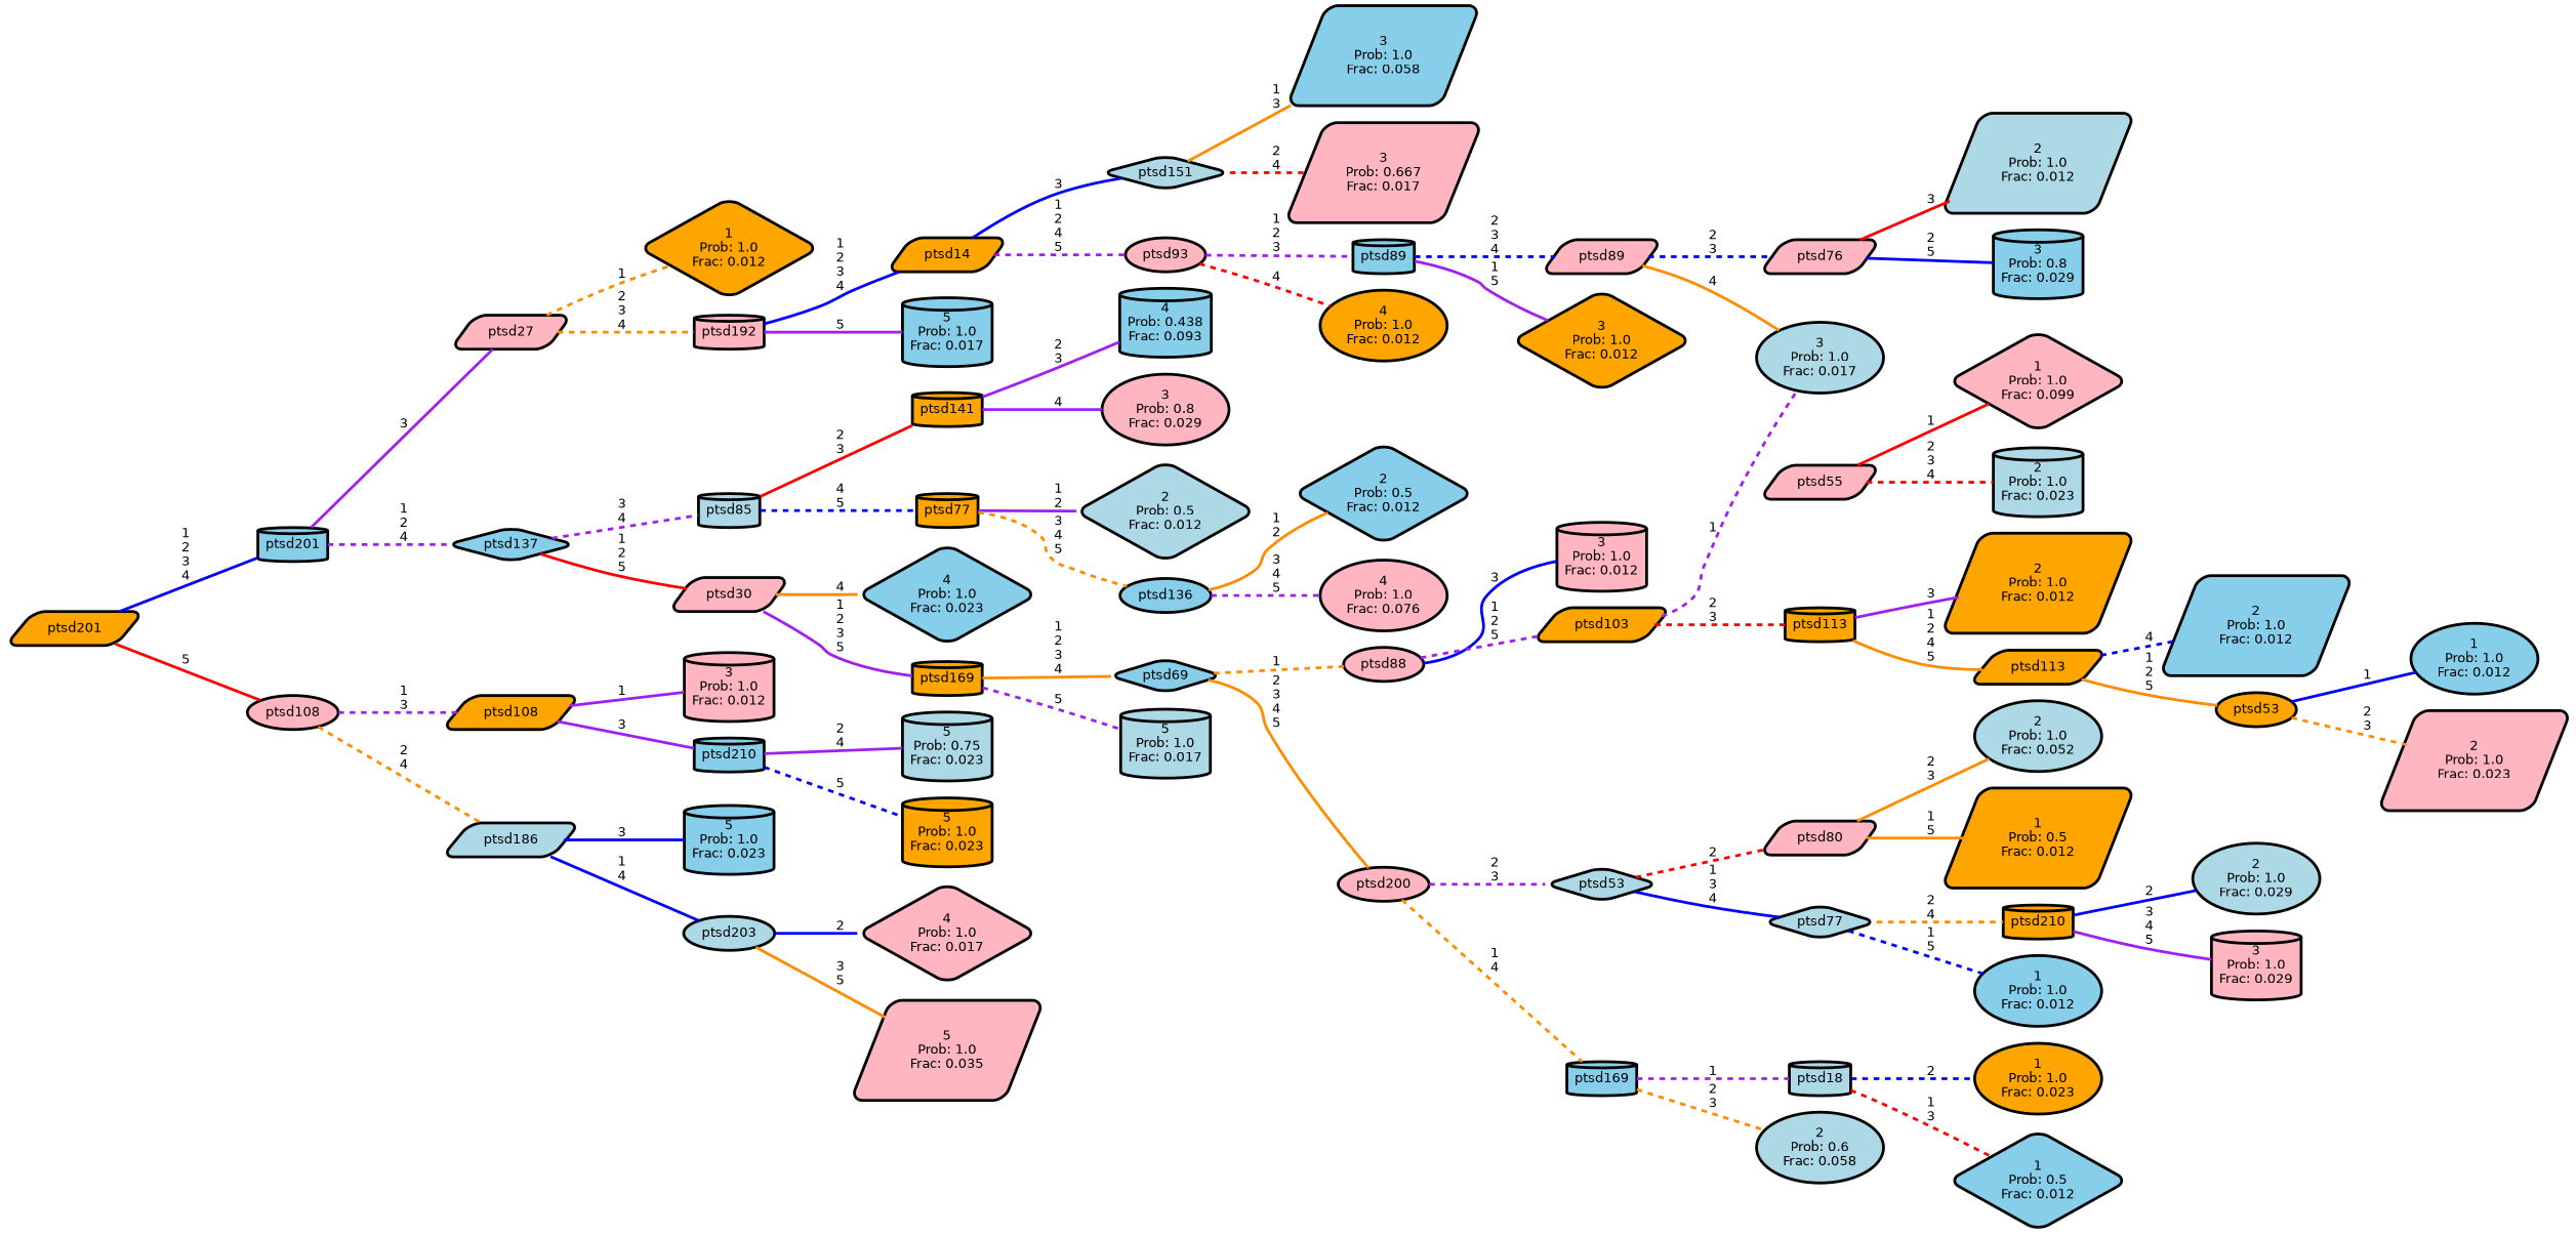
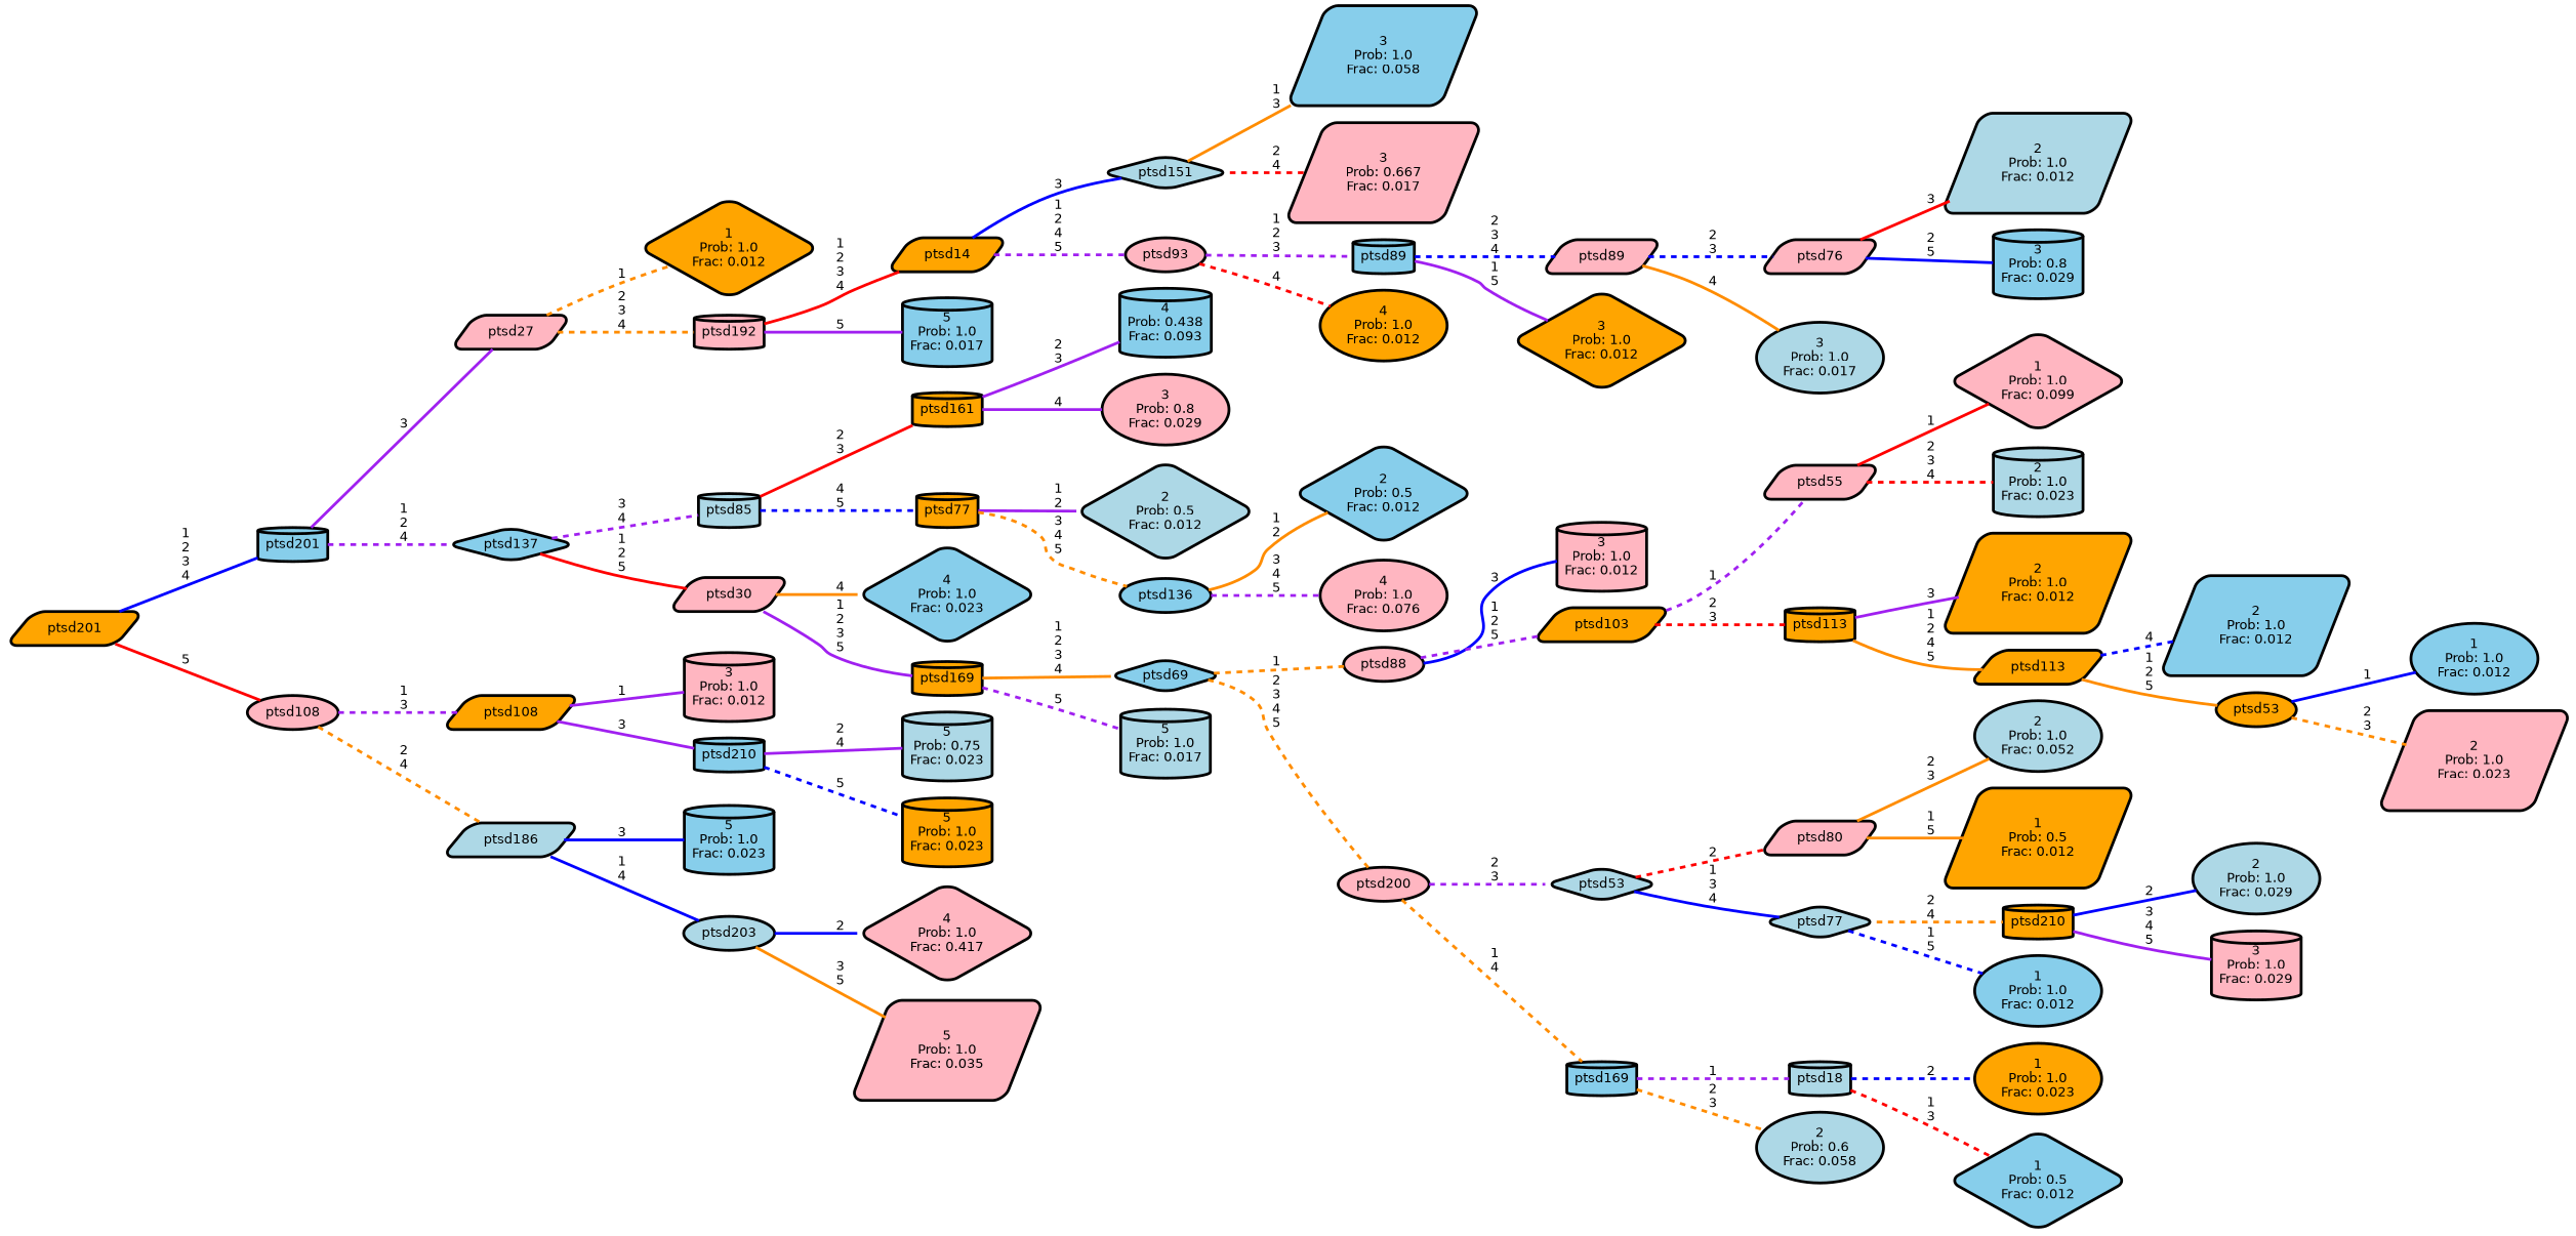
  graph {
    rankdir=LR
    ranksep="0 equally"
    splines=straight
    node [color=black fillcolor=lightpink fontcolor=black fontname=helvetica penwidth=3 shape=cylinder style="filled, rounded"]
    edge [color=purple fontname=helvetica penwidth=3 style=solid]
    n1 [fillcolor=orange label="1\nProb: 1.0\nFrac: 0.012" shape=diamond]
    n2 [label=ptsd27 shape=parallelogram]
    n3 [label=ptsd192]
    n4 [fillcolor=orange label=ptsd14 shape=parallelogram]
    n5 [fillcolor=skyblue label="5\nProb: 1.0\nFrac: 0.017"]
    n6 [fillcolor=skyblue label="3\nProb: 1.0\nFrac: 0.058" shape=parallelogram]
    n7 [fillcolor=lightblue label=ptsd151 shape=diamond]
    n8 [label="3\nProb: 0.667\nFrac: 0.017" shape=parallelogram]
    n9 [label=ptsd93 shape=ellipse]
    n10 [fillcolor=skyblue label=ptsd89]
    n11 [fillcolor=orange label="4\nProb: 1.0\nFrac: 0.012" shape=ellipse]
    n12 [fillcolor=lightblue label="2\nProb: 1.0\nFrac: 0.012" shape=parallelogram]
    n13 [label=ptsd76 shape=parallelogram]
    n14 [fillcolor=skyblue label="3\nProb: 0.8\nFrac: 0.029"]
    n15 [label=ptsd89 shape=parallelogram]
    n16 [fillcolor=lightblue label="3\nProb: 1.0\nFrac: 0.017" shape=ellipse]
    n17 [fillcolor=orange label="3\nProb: 1.0\nFrac: 0.012" shape=diamond]
    n18 [fillcolor=skyblue label=ptsd201]
    n19 [fillcolor=skyblue label=ptsd137 shape=diamond]
    n20 [fillcolor=lightblue label=ptsd85]
    n21 [label=ptsd30 shape=parallelogram]
    n22 [fillcolor=skyblue label="4\nProb: 0.438\nFrac: 0.093"]
-   n23 [fillcolor=orange label=ptsd141]
+   n23 [fillcolor=orange label=ptsd161]
    n24 [label="3\nProb: 0.8\nFrac: 0.029" shape=ellipse]
    n25 [fillcolor=orange label=ptsd77]
    n26 [fillcolor=lightblue label="2\nProb: 0.5\nFrac: 0.012" shape=diamond]
    n27 [fillcolor=skyblue label=ptsd136 shape=ellipse]
    n28 [fillcolor=skyblue label="2\nProb: 0.5\nFrac: 0.012" shape=diamond]
    n29 [label="4\nProb: 1.0\nFrac: 0.076" shape=ellipse]
    n30 [fillcolor=skyblue label="4\nProb: 1.0\nFrac: 0.023" shape=diamond]
    n31 [fillcolor=orange label=ptsd169]
    n32 [fillcolor=skyblue label=ptsd69 shape=diamond]
    n33 [fillcolor=lightblue label="5\nProb: 1.0\nFrac: 0.017"]
    n34 [label="3\nProb: 1.0\nFrac: 0.012"]
    n35 [label=ptsd88 shape=ellipse]
    n36 [fillcolor=orange label=ptsd103 shape=parallelogram]
    n37 [label=ptsd55 shape=parallelogram]
    n38 [fillcolor=orange label=ptsd113]
    n39 [label="1\nProb: 1.0\nFrac: 0.099" shape=diamond]
    n40 [fillcolor=lightblue label="2\nProb: 1.0\nFrac: 0.023"]
    n41 [fillcolor=orange label="2\nProb: 1.0\nFrac: 0.012" shape=parallelogram]
    n42 [fillcolor=orange label=ptsd113 shape=parallelogram]
    n43 [fillcolor=skyblue label="2\nProb: 1.0\nFrac: 0.012" shape=parallelogram]
    n44 [fillcolor=orange label=ptsd53 shape=ellipse]
    n45 [fillcolor=skyblue label="1\nProb: 1.0\nFrac: 0.012" shape=ellipse]
    n46 [label="2\nProb: 1.0\nFrac: 0.023" shape=parallelogram]
    n47 [label=ptsd200 shape=ellipse]
    n48 [fillcolor=lightblue label=ptsd53 shape=diamond]
    n49 [fillcolor=skyblue label=ptsd169]
    n50 [fillcolor=lightblue label="2\nProb: 1.0\nFrac: 0.052" shape=ellipse]
    n51 [label=ptsd80 shape=parallelogram]
    n52 [fillcolor=orange label="1\nProb: 0.5\nFrac: 0.012" shape=parallelogram]
    n53 [fillcolor=lightblue label=ptsd77 shape=diamond]
    n54 [fillcolor=orange label=ptsd210]
    n55 [fillcolor=skyblue label="1\nProb: 1.0\nFrac: 0.012" shape=ellipse]
    n56 [fillcolor=lightblue label="2\nProb: 1.0\nFrac: 0.029" shape=ellipse]
    n57 [label="3\nProb: 1.0\nFrac: 0.029"]
    n58 [fillcolor=lightblue label=ptsd18]
    n59 [fillcolor=lightblue label="2\nProb: 0.6\nFrac: 0.058" shape=ellipse]
    n60 [fillcolor=orange label="1\nProb: 1.0\nFrac: 0.023" shape=ellipse]
    n61 [fillcolor=skyblue label="1\nProb: 0.5\nFrac: 0.012" shape=diamond]
    n62 [fillcolor=orange label=ptsd201 shape=parallelogram]
    n63 [label=ptsd108 shape=ellipse]
    n64 [fillcolor=orange label=ptsd108 shape=parallelogram]
    n65 [fillcolor=lightblue label=ptsd186 shape=parallelogram]
    n66 [label="3\nProb: 1.0\nFrac: 0.012"]
    n67 [fillcolor=skyblue label=ptsd210]
    n68 [fillcolor=lightblue label="5\nProb: 0.75\nFrac: 0.023"]
    n69 [fillcolor=orange label="5\nProb: 1.0\nFrac: 0.023"]
    n70 [fillcolor=skyblue label="5\nProb: 1.0\nFrac: 0.023"]
    n71 [fillcolor=lightblue label=ptsd203 shape=ellipse]
-   n72 [label="4\nProb: 1.0\nFrac: 0.017" shape=diamond]
+   n72 [label="4\nProb: 1.0\nFrac: 0.417" shape=diamond]
    n73 [label="5\nProb: 1.0\nFrac: 0.035" shape=parallelogram]
    subgraph sub_1 {
      rank=same
    }
    n2 -- n1 [color=darkorange label=" 1" style=dashed]
    n2 -- n3 [color=darkorange label=" 2\n 3\n 4" style=dashed]
-   n3 -- n4 [color=blue label=" 1\n 2\n 3\n 4"]
+   n3 -- n4 [color=red label=" 1\n 2\n 3\n 4"]
    n3 -- n5 [label=" 5"]
    n4 -- n7 [color=blue label=" 3"]
    n4 -- n9 [label=" 1\n 2\n 4\n 5" style=dashed]
    n7 -- n6 [color=darkorange label=" 1\n 3"]
    n7 -- n8 [color=red label=" 2\n 4" style=dashed]
    n9 -- n10 [label=" 1\n 2\n 3" style=dashed]
    n9 -- n11 [color=red label=" 4" style=dashed]
    n10 -- n15 [color=blue label=" 2\n 3\n 4" style=dashed]
    n10 -- n17 [label=" 1\n 5"]
    n13 -- n12 [color=red label=" 3"]
    n13 -- n14 [color=blue label=" 2\n 5"]
    n15 -- n13 [color=blue label=" 2\n 3" style=dashed]
    n15 -- n16 [color=darkorange label=" 4"]
    n18 -- n2 [label=" 3"]
    n18 -- n19 [label=" 1\n 2\n 4" style=dashed]
    n19 -- n20 [label=" 3\n 4" style=dashed]
    n19 -- n21 [color=red label=" 1\n 2\n 5"]
    n20 -- n23 [color=red label=" 2\n 3"]
    n20 -- n25 [color=blue label=" 4\n 5" style=dashed]
    n21 -- n30 [color=darkorange label=" 4"]
    n21 -- n31 [label=" 1\n 2\n 3\n 5"]
    n23 -- n22 [label=" 2\n 3"]
    n23 -- n24 [label=" 4"]
    n25 -- n26 [label=" 1\n 2"]
    n25 -- n27 [color=darkorange label=" 3\n 4\n 5" style=dashed]
    n27 -- n28 [color=darkorange label=" 1\n 2"]
    n27 -- n29 [label=" 3\n 4\n 5" style=dashed]
    n31 -- n32 [color=darkorange label=" 1\n 2\n 3\n 4"]
    n31 -- n33 [label=" 5" style=dashed]
    n32 -- n35 [color=darkorange label=" 1" style=dashed]
-   n32 -- n47 [color=darkorange label=" 2\n 3\n 4\n 5"]
+   n32 -- n47 [color=darkorange label=" 2\n 3\n 4\n 5" style=dashed]
    n35 -- n34 [color=blue label=" 3"]
    n35 -- n36 [label=" 1\n 2\n 5" style=dashed]
-   n36 -- n16 [label=" 1" style=dashed]
+   n36 -- n37 [label=" 1" style=dashed]
    n36 -- n38 [color=red label=" 2\n 3" style=dashed]
    n37 -- n39 [color=red label=" 1"]
    n37 -- n40 [color=red label=" 2\n 3\n 4" style=dashed]
    n38 -- n41 [label=" 3"]
    n38 -- n42 [color=darkorange label=" 1\n 2\n 4\n 5"]
    n42 -- n43 [color=blue label=" 4" style=dashed]
    n42 -- n44 [color=darkorange label=" 1\n 2\n 5"]
    n44 -- n45 [color=blue label=" 1"]
    n44 -- n46 [color=darkorange label=" 2\n 3" style=dashed]
    n47 -- n48 [label=" 2\n 3" style=dashed]
    n47 -- n49 [color=darkorange label=" 1\n 4" style=dashed]
    n48 -- n51 [color=red label=" 2" style=dashed]
    n48 -- n53 [color=blue label=" 1\n 3\n 4"]
    n49 -- n58 [label=" 1" style=dashed]
    n49 -- n59 [color=darkorange label=" 2\n 3" style=dashed]
    n51 -- n50 [color=darkorange label=" 2\n 3"]
    n51 -- n52 [color=darkorange label=" 1\n 5"]
    n53 -- n54 [color=darkorange label=" 2\n 4" style=dashed]
    n53 -- n55 [color=blue label=" 1\n 5" style=dashed]
    n54 -- n56 [color=blue label=" 2"]
    n54 -- n57 [label=" 3\n 4\n 5"]
    n58 -- n60 [color=blue label=" 2" style=dashed]
    n58 -- n61 [color=red label=" 1\n 3" style=dashed]
    n62 -- n18 [color=blue label=" 1\n 2\n 3\n 4"]
    n62 -- n63 [color=red label=" 5"]
    n63 -- n64 [label=" 1\n 3" style=dashed]
    n63 -- n65 [color=darkorange label=" 2\n 4" style=dashed]
    n64 -- n66 [label=" 1"]
    n64 -- n67 [label=" 3"]
    n65 -- n70 [color=blue label=" 3"]
    n65 -- n71 [color=blue label=" 1\n 4"]
    n67 -- n68 [label=" 2\n 4"]
    n67 -- n69 [color=blue label=" 5" style=dashed]
    n71 -- n72 [color=blue label=" 2"]
    n71 -- n73 [color=darkorange label=" 3\n 5"]
  }
